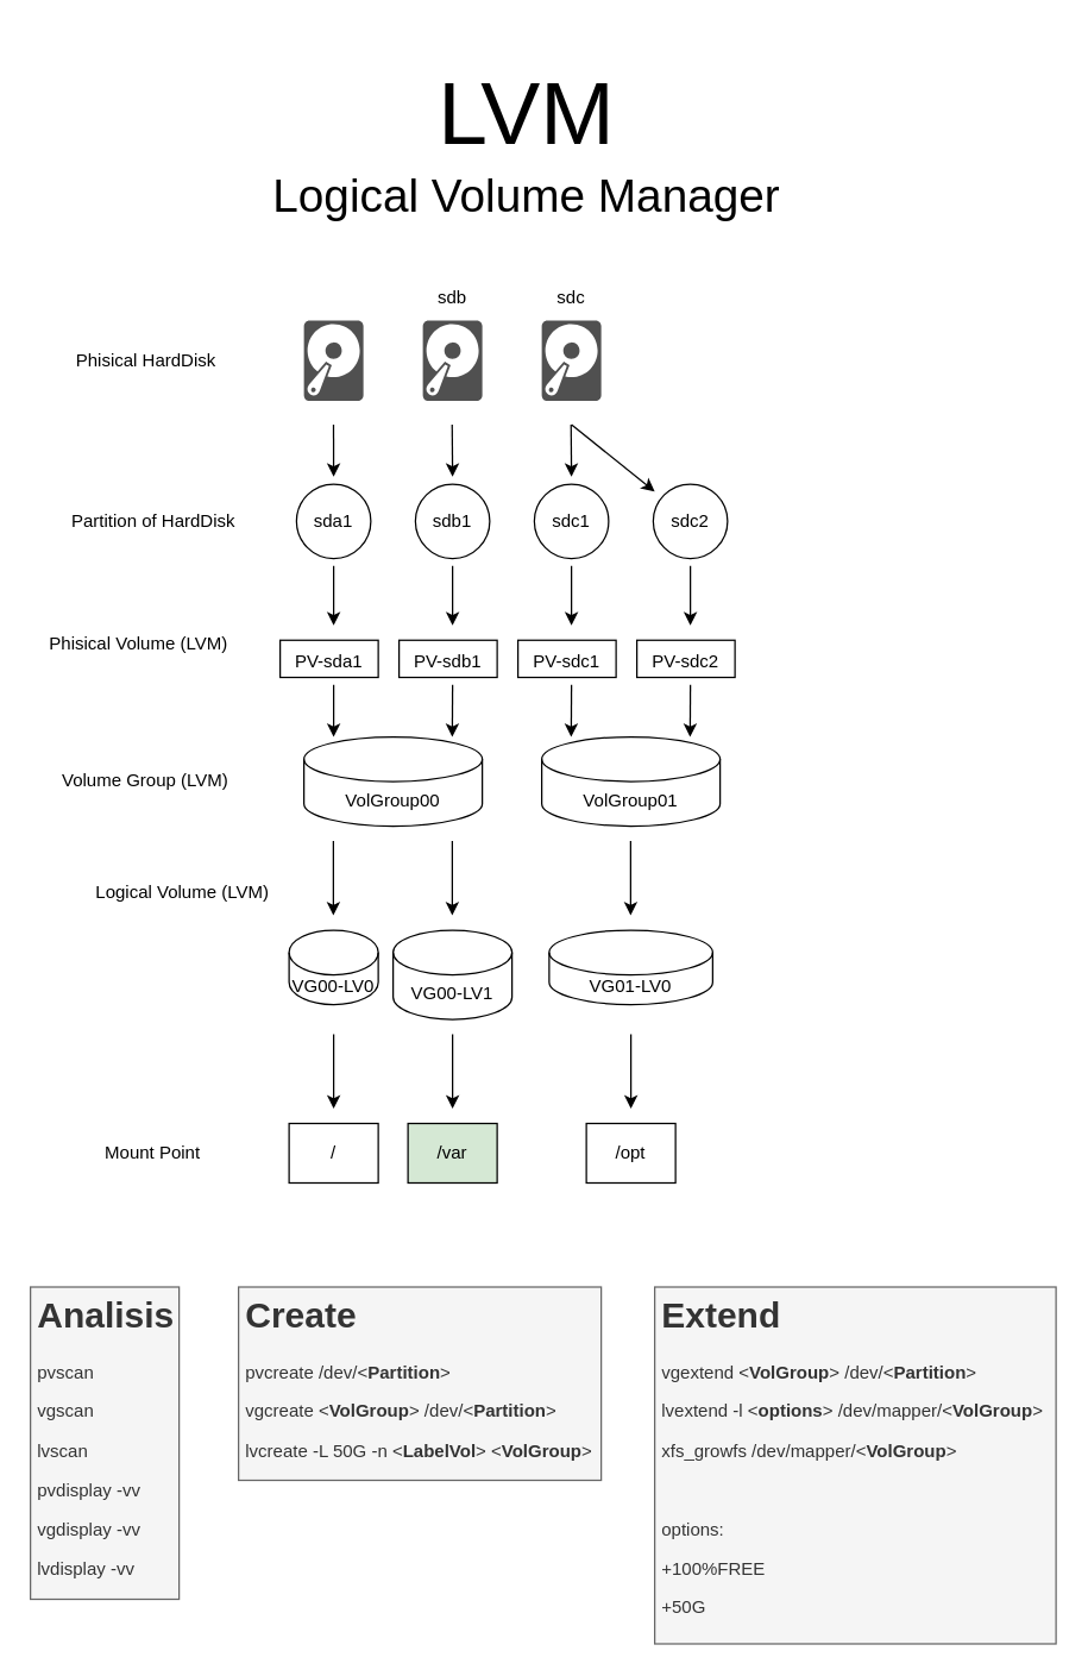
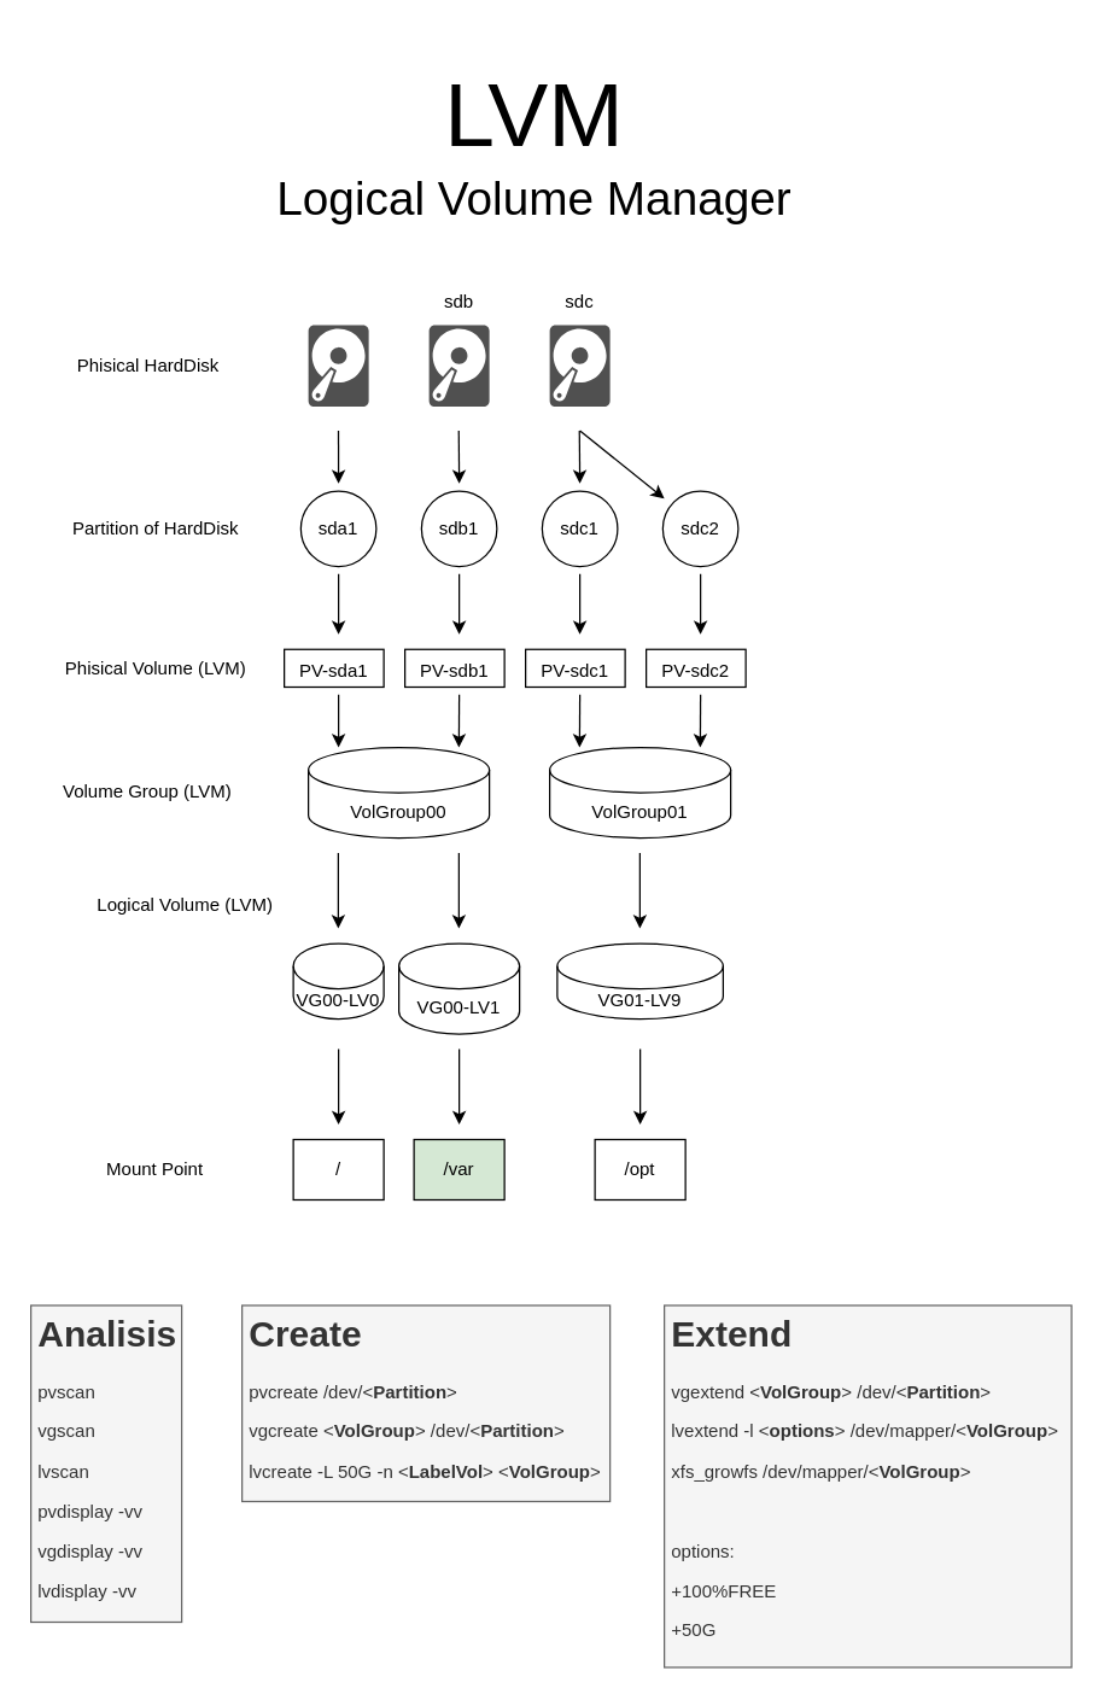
  <mxCell id="0" />
  <mxCell id="1" parent="0" />
  <mxCell id="2" value="" style="rounded=0;whiteSpace=wrap;html=1;" vertex="1" parent="1"><mxGeometry x="268" y="430" width="66" height="25" as="geometry" /></mxCell>
  <mxCell id="3" value="" style="rounded=0;whiteSpace=wrap;html=1;" vertex="1" parent="1"><mxGeometry x="348" y="430" width="66" height="25" as="geometry" /></mxCell>
  <mxCell id="4" value="" style="rounded=0;whiteSpace=wrap;html=1;" vertex="1" parent="1"><mxGeometry x="428" y="430" width="66" height="25" as="geometry" /></mxCell>
  <mxCell id="5" value="" style="rounded=0;whiteSpace=wrap;html=1;" vertex="1" parent="1"><mxGeometry x="188" y="430" width="66" height="25" as="geometry" /></mxCell>
  <mxCell id="6" value="" style="ellipse;whiteSpace=wrap;html=1;aspect=fixed;" vertex="1" parent="1"><mxGeometry x="279" y="325" width="50" height="50" as="geometry" /></mxCell>
  <mxCell id="7" value="" style="ellipse;whiteSpace=wrap;html=1;aspect=fixed;" vertex="1" parent="1"><mxGeometry x="359" y="325" width="50" height="50" as="geometry" /></mxCell>
  <mxCell id="8" value="" style="ellipse;whiteSpace=wrap;html=1;aspect=fixed;" vertex="1" parent="1"><mxGeometry x="439" y="325" width="50" height="50" as="geometry" /></mxCell>
  <mxCell id="9" value="" style="ellipse;whiteSpace=wrap;html=1;aspect=fixed;" vertex="1" parent="1"><mxGeometry x="199" y="325" width="50" height="50" as="geometry" /></mxCell>
  <mxCell id="10" value="" style="sketch=0;pointerEvents=1;shadow=0;dashed=0;html=1;strokeColor=none;fillColor=#505050;labelPosition=center;verticalLabelPosition=bottom;verticalAlign=top;outlineConnect=0;align=center;shape=mxgraph.office.devices.hard_disk;" vertex="1" parent="1"><mxGeometry x="204" y="215" width="40" height="54" as="geometry" /></mxCell>
  <mxCell id="11" value="" style="sketch=0;pointerEvents=1;shadow=0;dashed=0;html=1;strokeColor=none;fillColor=#505050;labelPosition=center;verticalLabelPosition=bottom;verticalAlign=top;outlineConnect=0;align=center;shape=mxgraph.office.devices.hard_disk;" vertex="1" parent="1"><mxGeometry x="284" y="215" width="40" height="54" as="geometry" /></mxCell>
  <mxCell id="12" value="" style="sketch=0;pointerEvents=1;shadow=0;dashed=0;html=1;strokeColor=none;fillColor=#505050;labelPosition=center;verticalLabelPosition=bottom;verticalAlign=top;outlineConnect=0;align=center;shape=mxgraph.office.devices.hard_disk;" vertex="1" parent="1"><mxGeometry x="364" y="215" width="40" height="54" as="geometry" /></mxCell>
  <mxCell id="13" value="sdb" style="text;html=1;strokeColor=none;fillColor=none;align=center;verticalAlign=middle;whiteSpace=wrap;rounded=0;" vertex="1" parent="1"><mxGeometry x="274" y="185" width="60" height="30" as="geometry" /></mxCell>
  <mxCell id="14" value="sdc" style="text;html=1;strokeColor=none;fillColor=none;align=center;verticalAlign=middle;whiteSpace=wrap;rounded=0;" vertex="1" parent="1"><mxGeometry x="354" y="185" width="60" height="30" as="geometry" /></mxCell>
  <mxCell id="15" value="" style="endArrow=classic;html=1;rounded=0;" edge="1" parent="1"><mxGeometry width="50" height="50" relative="1" as="geometry"><mxPoint x="223.9" y="285" as="sourcePoint" /><mxPoint x="224" y="320" as="targetPoint" /></mxGeometry></mxCell>
  <mxCell id="16" value="" style="endArrow=classic;html=1;rounded=0;" edge="1" parent="1"><mxGeometry width="50" height="50" relative="1" as="geometry"><mxPoint x="303.7" y="285" as="sourcePoint" /><mxPoint x="304" y="320" as="targetPoint" /></mxGeometry></mxCell>
  <mxCell id="17" value="" style="endArrow=classic;html=1;rounded=0;" edge="1" parent="1"><mxGeometry width="50" height="50" relative="1" as="geometry"><mxPoint x="383.7" y="285" as="sourcePoint" /><mxPoint x="384" y="320" as="targetPoint" /></mxGeometry></mxCell>
  <mxCell id="18" value="" style="endArrow=classic;html=1;rounded=0;" edge="1" parent="1"><mxGeometry width="50" height="50" relative="1" as="geometry"><mxPoint x="384" y="285" as="sourcePoint" /><mxPoint x="440" y="330" as="targetPoint" /></mxGeometry></mxCell>
  <mxCell id="19" value="sda1" style="text;html=1;strokeColor=none;fillColor=none;align=center;verticalAlign=middle;whiteSpace=wrap;rounded=0;" vertex="1" parent="1"><mxGeometry x="194" y="335" width="60" height="30" as="geometry" /></mxCell>
  <mxCell id="20" value="sdb1" style="text;html=1;strokeColor=none;fillColor=none;align=center;verticalAlign=middle;whiteSpace=wrap;rounded=0;" vertex="1" parent="1"><mxGeometry x="274" y="335" width="60" height="30" as="geometry" /></mxCell>
  <mxCell id="21" value="sdc1" style="text;html=1;strokeColor=none;fillColor=none;align=center;verticalAlign=middle;whiteSpace=wrap;rounded=0;" vertex="1" parent="1"><mxGeometry x="354" y="335" width="60" height="30" as="geometry" /></mxCell>
  <mxCell id="22" value="sdc2" style="text;html=1;strokeColor=none;fillColor=none;align=center;verticalAlign=middle;whiteSpace=wrap;rounded=0;" vertex="1" parent="1"><mxGeometry x="434" y="335" width="60" height="30" as="geometry" /></mxCell>
  <mxCell id="23" value="" style="endArrow=classic;html=1;rounded=0;" edge="1" parent="1"><mxGeometry width="50" height="50" relative="1" as="geometry"><mxPoint x="224" y="380" as="sourcePoint" /><mxPoint x="224" y="420" as="targetPoint" /></mxGeometry></mxCell>
  <mxCell id="24" value="" style="endArrow=classic;html=1;rounded=0;" edge="1" parent="1"><mxGeometry width="50" height="50" relative="1" as="geometry"><mxPoint x="304" y="380" as="sourcePoint" /><mxPoint x="304" y="420" as="targetPoint" /></mxGeometry></mxCell>
  <mxCell id="25" value="" style="endArrow=classic;html=1;rounded=0;" edge="1" parent="1"><mxGeometry width="50" height="50" relative="1" as="geometry"><mxPoint x="384" y="380" as="sourcePoint" /><mxPoint x="384" y="420" as="targetPoint" /></mxGeometry></mxCell>
  <mxCell id="26" value="" style="endArrow=classic;html=1;rounded=0;" edge="1" parent="1"><mxGeometry width="50" height="50" relative="1" as="geometry"><mxPoint x="464" y="380" as="sourcePoint" /><mxPoint x="464" y="420" as="targetPoint" /></mxGeometry></mxCell>
  <mxCell id="27" value="PV-sda1" style="text;html=1;align=center;verticalAlign=middle;whiteSpace=wrap;rounded=0;" vertex="1" parent="1"><mxGeometry x="191" y="430" width="60" height="30" as="geometry" /></mxCell>
  <mxCell id="28" value="PV-sdb1" style="text;html=1;strokeColor=none;fillColor=none;align=center;verticalAlign=middle;whiteSpace=wrap;rounded=0;" vertex="1" parent="1"><mxGeometry x="271" y="430" width="60" height="30" as="geometry" /></mxCell>
  <mxCell id="29" value="PV-sdc1" style="text;html=1;strokeColor=none;fillColor=none;align=center;verticalAlign=middle;whiteSpace=wrap;rounded=0;" vertex="1" parent="1"><mxGeometry x="351" y="430" width="60" height="30" as="geometry" /></mxCell>
  <mxCell id="30" value="PV-sdc2" style="text;html=1;strokeColor=none;fillColor=none;align=center;verticalAlign=middle;whiteSpace=wrap;rounded=0;" vertex="1" parent="1"><mxGeometry x="431" y="430" width="60" height="30" as="geometry" /></mxCell>
  <mxCell id="31" value="VolGroup00" style="shape=cylinder3;whiteSpace=wrap;html=1;boundedLbl=1;backgroundOutline=1;size=15;" vertex="1" parent="1"><mxGeometry x="204" y="495" width="120" height="60" as="geometry" /></mxCell>
  <mxCell id="32" value="VolGroup01" style="shape=cylinder3;whiteSpace=wrap;html=1;boundedLbl=1;backgroundOutline=1;size=15;" vertex="1" parent="1"><mxGeometry x="364" y="495" width="120" height="60" as="geometry" /></mxCell>
  <mxCell id="33" value="" style="endArrow=classic;html=1;rounded=0;" edge="1" parent="1"><mxGeometry width="50" height="50" relative="1" as="geometry"><mxPoint x="224" y="460" as="sourcePoint" /><mxPoint x="224" y="495" as="targetPoint" /></mxGeometry></mxCell>
  <mxCell id="34" value="" style="endArrow=classic;html=1;rounded=0;" edge="1" parent="1"><mxGeometry width="50" height="50" relative="1" as="geometry"><mxPoint x="304" y="460" as="sourcePoint" /><mxPoint x="303.8" y="495" as="targetPoint" /></mxGeometry></mxCell>
  <mxCell id="35" value="" style="endArrow=classic;html=1;rounded=0;" edge="1" parent="1"><mxGeometry width="50" height="50" relative="1" as="geometry"><mxPoint x="384" y="460" as="sourcePoint" /><mxPoint x="383.8" y="495" as="targetPoint" /></mxGeometry></mxCell>
  <mxCell id="36" value="" style="endArrow=classic;html=1;rounded=0;" edge="1" parent="1"><mxGeometry width="50" height="50" relative="1" as="geometry"><mxPoint x="464" y="460" as="sourcePoint" /><mxPoint x="463.8" y="495" as="targetPoint" /></mxGeometry></mxCell>
  <mxCell id="37" value="VG00-LV0" style="shape=cylinder3;whiteSpace=wrap;html=1;boundedLbl=1;backgroundOutline=1;size=15;" vertex="1" parent="1"><mxGeometry x="194" y="625" width="60" height="50" as="geometry" /></mxCell>
  <mxCell id="38" value="" style="endArrow=classic;html=1;rounded=0;" edge="1" parent="1"><mxGeometry width="50" height="50" relative="1" as="geometry"><mxPoint x="223.8" y="565" as="sourcePoint" /><mxPoint x="223.8" y="615" as="targetPoint" /></mxGeometry></mxCell>
  <mxCell id="39" value="" style="endArrow=classic;html=1;rounded=0;" edge="1" parent="1"><mxGeometry width="50" height="50" relative="1" as="geometry"><mxPoint x="303.8" y="565" as="sourcePoint" /><mxPoint x="303.8" y="615" as="targetPoint" /></mxGeometry></mxCell>
  <mxCell id="40" value="VG00-LV1" style="shape=cylinder3;whiteSpace=wrap;html=1;boundedLbl=1;backgroundOutline=1;size=15;" vertex="1" parent="1"><mxGeometry x="264" y="625" width="80" height="60" as="geometry" /></mxCell>
  <mxCell id="41" value="" style="endArrow=classic;html=1;rounded=0;" edge="1" parent="1"><mxGeometry width="50" height="50" relative="1" as="geometry"><mxPoint x="423.8" y="565" as="sourcePoint" /><mxPoint x="423.8" y="615" as="targetPoint" /></mxGeometry></mxCell>
- <mxCell id="42" value="VG01-LV0" style="shape=cylinder3;whiteSpace=wrap;html=1;boundedLbl=1;backgroundOutline=1;size=15;" vertex="1" parent="1"><mxGeometry x="369" y="625" width="110" height="50" as="geometry" /></mxCell>
+ <mxCell id="42" value="VG01-LV9" style="shape=cylinder3;whiteSpace=wrap;html=1;boundedLbl=1;backgroundOutline=1;size=15;" vertex="1" parent="1"><mxGeometry x="369" y="625" width="110" height="50" as="geometry" /></mxCell>
  <mxCell id="43" value="" style="endArrow=classic;html=1;rounded=0;" edge="1" parent="1"><mxGeometry width="50" height="50" relative="1" as="geometry"><mxPoint x="224" y="695" as="sourcePoint" /><mxPoint x="224" y="745" as="targetPoint" /></mxGeometry></mxCell>
  <mxCell id="44" value="" style="endArrow=classic;html=1;rounded=0;" edge="1" parent="1"><mxGeometry width="50" height="50" relative="1" as="geometry"><mxPoint x="304" y="695" as="sourcePoint" /><mxPoint x="304" y="745" as="targetPoint" /></mxGeometry></mxCell>
  <mxCell id="45" value="" style="endArrow=classic;html=1;rounded=0;" edge="1" parent="1"><mxGeometry width="50" height="50" relative="1" as="geometry"><mxPoint x="424" y="695" as="sourcePoint" /><mxPoint x="424" y="745" as="targetPoint" /></mxGeometry></mxCell>
  <mxCell id="46" value="/" style="rounded=0;whiteSpace=wrap;html=1;" vertex="1" parent="1"><mxGeometry x="194" y="755" width="60" height="40" as="geometry" /></mxCell>
  <mxCell id="47" value="/var" style="rounded=0;whiteSpace=wrap;html=1;fillColor=#d5e8d4;" vertex="1" parent="1"><mxGeometry x="274" y="755" width="60" height="40" as="geometry" /></mxCell>
  <mxCell id="48" value="/opt" style="rounded=0;whiteSpace=wrap;html=1;" vertex="1" parent="1"><mxGeometry x="394" y="755" width="60" height="40" as="geometry" /></mxCell>
  <mxCell id="49" value="&lt;h1&gt;Analisis&lt;/h1&gt;&lt;p&gt;pvscan&lt;/p&gt;&lt;p&gt;vgscan&lt;/p&gt;&lt;p&gt;lvscan&lt;/p&gt;&lt;p&gt;pvdisplay -vv&lt;/p&gt;&lt;p&gt;vgdisplay -vv&lt;/p&gt;&lt;p&gt;lvdisplay -vv&lt;/p&gt;" style="text;html=1;strokeColor=#666666;fillColor=#f5f5f5;spacing=5;spacingTop=-20;whiteSpace=wrap;overflow=hidden;rounded=0;fontColor=#333333;" vertex="1" parent="1"><mxGeometry x="20" y="865" width="100" height="210" as="geometry" /></mxCell>
  <mxCell id="50" value="&lt;h1&gt;Create&lt;/h1&gt;&lt;p&gt;pvcreate /dev/&amp;lt;&lt;b&gt;Partition&lt;/b&gt;&amp;gt;&lt;/p&gt;&lt;p&gt;vgcreate &amp;lt;&lt;b&gt;VolGroup&lt;/b&gt;&amp;gt; /dev/&amp;lt;&lt;b&gt;Partition&lt;/b&gt;&amp;gt;&lt;br&gt;&lt;/p&gt;&lt;p&gt;lvcreate -L 50G -n&amp;nbsp;&amp;lt;&lt;b&gt;LabelVol&lt;/b&gt;&amp;gt; &amp;lt;&lt;b&gt;VolGroup&lt;/b&gt;&amp;gt;&lt;/p&gt;" style="text;html=1;strokeColor=#666666;fillColor=#f5f5f5;spacing=5;spacingTop=-20;whiteSpace=wrap;overflow=hidden;rounded=0;fontColor=#333333;" vertex="1" parent="1"><mxGeometry x="160" y="865" width="244" height="130" as="geometry" /></mxCell>
  <mxCell id="51" value="&lt;h1&gt;Extend&lt;/h1&gt;&lt;p&gt;vgextend &amp;lt;&lt;b&gt;VolGroup&lt;/b&gt;&amp;gt; /dev/&amp;lt;&lt;b&gt;Partition&lt;/b&gt;&amp;gt;&lt;/p&gt;&lt;p&gt;lvextend -l &amp;lt;&lt;b&gt;options&lt;/b&gt;&amp;gt; /dev/mapper/&amp;lt;&lt;b&gt;VolGroup&lt;/b&gt;&amp;gt;&lt;br&gt;&lt;/p&gt;&lt;p&gt;xfs_growfs /dev/mapper/&amp;lt;&lt;b&gt;VolGroup&lt;/b&gt;&amp;gt;&lt;br&gt;&lt;/p&gt;&lt;p&gt;&lt;br&gt;&lt;/p&gt;&lt;p&gt;options:&lt;/p&gt;&lt;p&gt;+100%FREE&lt;br&gt;&lt;/p&gt;&lt;p&gt;+50G&lt;/p&gt;" style="text;html=1;strokeColor=#666666;fillColor=#f5f5f5;spacing=5;spacingTop=-20;whiteSpace=wrap;overflow=hidden;rounded=0;fontColor=#333333;" vertex="1" parent="1"><mxGeometry x="440" y="865" width="270" height="240" as="geometry" /></mxCell>
  <mxCell id="52" value="&lt;font style=&quot;font-size: 60px;&quot;&gt;LVM&lt;/font&gt;&lt;br&gt;&lt;font style=&quot;font-size: 31px;&quot;&gt;Logical Volume Manager&lt;/font&gt;" style="text;html=1;strokeColor=none;fillColor=none;align=center;verticalAlign=middle;whiteSpace=wrap;rounded=0;" vertex="1" parent="1"><mxGeometry x="169" y="20" width="370" height="150" as="geometry" /></mxCell>
  <mxCell id="53" value="Phisical HardDisk" style="text;html=1;strokeColor=none;fillColor=none;align=center;verticalAlign=middle;whiteSpace=wrap;rounded=0;" vertex="1" parent="1"><mxGeometry x="38.75" y="227" width="117.5" height="30" as="geometry" /></mxCell>
  <mxCell id="54" value="Partition of HardDisk" style="text;html=1;strokeColor=none;fillColor=none;align=center;verticalAlign=middle;whiteSpace=wrap;rounded=0;" vertex="1" parent="1"><mxGeometry x="43.75" y="335" width="117.5" height="30" as="geometry" /></mxCell>
- <mxCell id="55" value="Phisical Volume (LVM)" style="text;html=1;strokeColor=none;fillColor=none;align=center;verticalAlign=middle;whiteSpace=wrap;rounded=0;" vertex="1" parent="1"><mxGeometry x="27.5" y="417.5" width="130" height="30" as="geometry" /></mxCell>
+ <mxCell id="55" value="Phisical Volume (LVM)" style="text;html=1;strokeColor=none;fillColor=none;align=center;verticalAlign=middle;whiteSpace=wrap;rounded=0;" vertex="1" parent="1"><mxGeometry x="37.5" y="427.5" width="130" height="30" as="geometry" /></mxCell>
  <mxCell id="56" value="Volume Group (LVM)" style="text;html=1;strokeColor=none;fillColor=none;align=center;verticalAlign=middle;whiteSpace=wrap;rounded=0;" vertex="1" parent="1"><mxGeometry x="40" y="510" width="115" height="30" as="geometry" /></mxCell>
  <mxCell id="57" value="Logical Volume (LVM)" style="text;html=1;strokeColor=none;fillColor=none;align=center;verticalAlign=middle;whiteSpace=wrap;rounded=0;" vertex="1" parent="1"><mxGeometry x="61.25" y="585" width="122.5" height="30" as="geometry" /></mxCell>
  <mxCell id="58" value="Mount Point" style="text;html=1;strokeColor=none;fillColor=none;align=center;verticalAlign=middle;whiteSpace=wrap;rounded=0;" vertex="1" parent="1"><mxGeometry x="41.25" y="760" width="122.5" height="30" as="geometry" /></mxCell>
